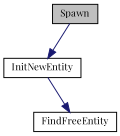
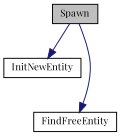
  digraph {
    fontname="Playfair Display"
    rankdir=TB
    node [color=black fillcolor=white fontname="Playfair Display" fontsize=10 shape=record style=filled]
    edge [color=midnightblue fontname="Playfair Display" fontsize=10 labelfontname=Helvetica labelfontsize=10 style=solid]
    n1 [fillcolor=grey75 fontcolor=black height=0.2 label=Spawn width=0.4]
    n2 [height=0.2 label=InitNewEntity width=0.4]
    n3 [height=0.2 label=FindFreeEntity width=0.4]
    n1 -> n2
-   n2 -> n3
+   n1 -> n3
  }
